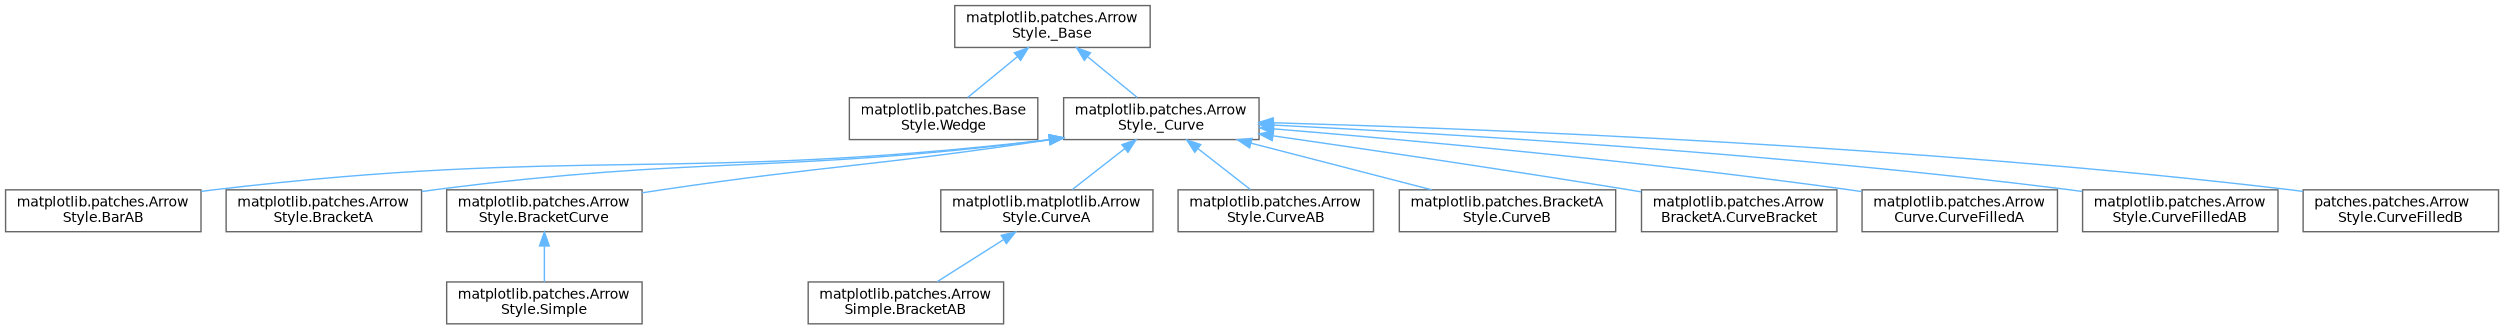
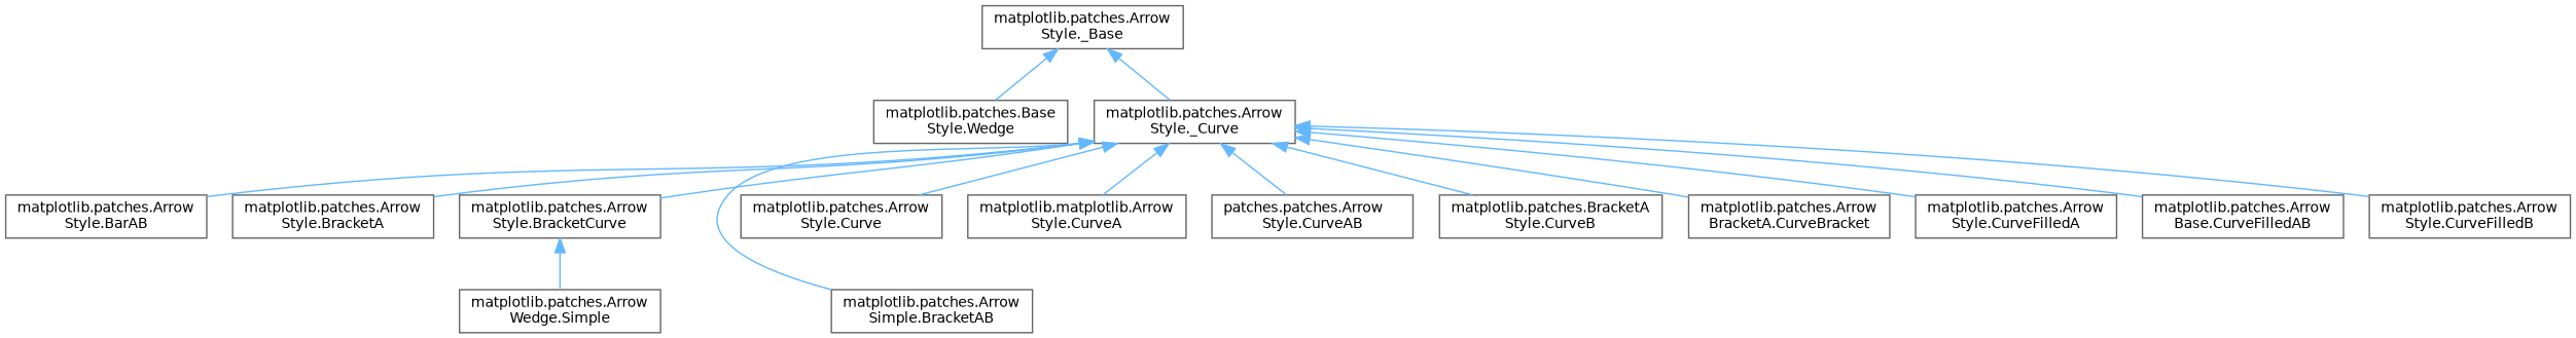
  digraph {
    rankdir=TB
    node [color=grey40 fillcolor=white fontname=Helvetica fontsize=10 shape=box style=filled]
    edge [color=steelblue1 dir=back fontname=Helvetica fontsize=10 labelfontname=Helvetica labelfontsize=10 style=solid]
    n1 [height=0.2 label="matplotlib.patches.Arrow\lStyle._Base" width=0.4]
    n2 [height=0.2 label="matplotlib.patches.Base\lStyle.Wedge" width=0.4]
    n3 [height=0.2 label="matplotlib.patches.Arrow\lStyle._Curve" width=0.4]
-   n4 [height=0.2 label="matplotlib.patches.Arrow\lStyle.Simple" width=0.4]
+   n4 [height=0.2 label="matplotlib.patches.Arrow\lWedge.Simple" width=0.4]
    n5 [height=0.2 label="matplotlib.patches.Arrow\lStyle.BarAB" width=0.4]
    n6 [height=0.2 label="matplotlib.patches.Arrow\lStyle.BracketA" width=0.4]
    n7 [height=0.2 label="matplotlib.patches.Arrow\lSimple.BracketAB" width=0.4]
    n8 [height=0.2 label="matplotlib.patches.Arrow\lStyle.BracketCurve" width=0.4]
+   n9 [height=0.2 label="matplotlib.patches.Arrow\lStyle.Curve" width=0.4]
    n10 [height=0.2 label="matplotlib.matplotlib.Arrow\lStyle.CurveA" width=0.4]
-   n11 [height=0.2 label="matplotlib.patches.Arrow\lStyle.CurveAB" width=0.4]
+   n11 [height=0.2 label="patches.patches.Arrow\lStyle.CurveAB" width=0.4]
    n12 [height=0.2 label="matplotlib.patches.BracketA\lStyle.CurveB" width=0.4]
    n13 [height=0.2 label="matplotlib.patches.Arrow\lBracketA.CurveBracket" width=0.4]
-   n14 [height=0.2 label="matplotlib.patches.Arrow\lCurve.CurveFilledA" width=0.4]
-   n15 [height=0.2 label="matplotlib.patches.Arrow\lStyle.CurveFilledAB" width=0.4]
-   n16 [height=0.2 label="patches.patches.Arrow\lStyle.CurveFilledB" width=0.4]
+   n14 [height=0.2 label="matplotlib.patches.Arrow\lStyle.CurveFilledA" width=0.4]
+   n15 [height=0.2 label="matplotlib.patches.Arrow\lBase.CurveFilledAB" width=0.4]
+   n16 [height=0.2 label="matplotlib.patches.Arrow\lStyle.CurveFilledB" width=0.4]
    n1 -> n2
    n1 -> n3
    n3 -> n5
    n3 -> n6
-   n10 -> n7
+   n3 -> n7
    n3 -> n8
+   n3 -> n9
    n3 -> n10
    n3 -> n11
    n3 -> n12
    n3 -> n13
    n3 -> n14
    n3 -> n15
    n3 -> n16
    n8 -> n4
  }
